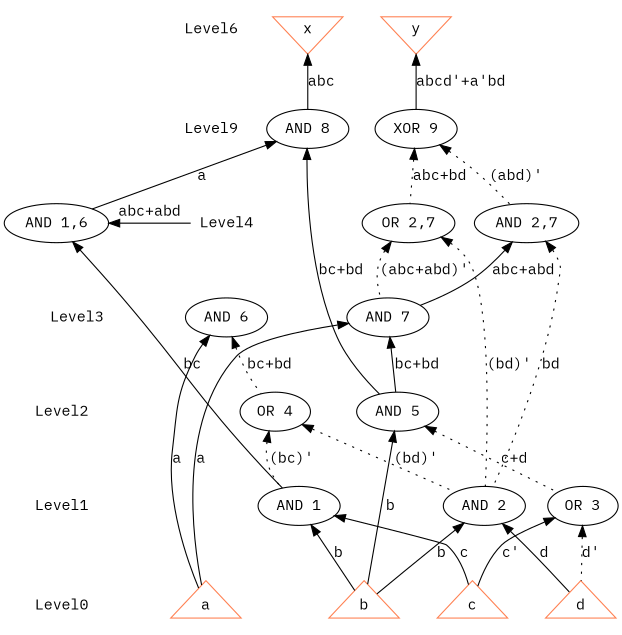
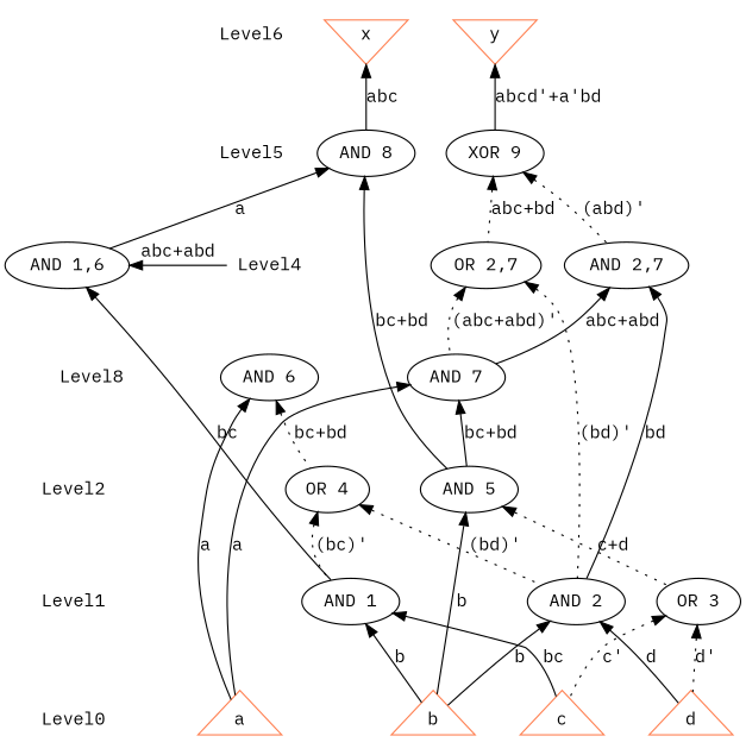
  digraph {
    fontname="IBM Plex Mono"
    node [fontname="IBM Plex Mono" shape=ellipse]
    edge [dir=back fontname="IBM Plex Mono" style=solid]
    Level6 [shape=plaintext]
-   Level5 [shape=plaintext label=Level9]
+   Level5 [shape=plaintext]
    Level4 [shape=plaintext]
-   Level3 [shape=plaintext]
+   Level3 [shape=plaintext label=Level8]
    Level2 [shape=plaintext]
    Level1 [shape=plaintext]
    Level0 [shape=plaintext]
    n8 [color=coral fillcolor=coral label=x shape=invtriangle]
    n9 [color=coral fillcolor=coral label=y shape=invtriangle]
    n10 [label="XOR 9\n"]
    n11 [label="AND 8\n"]
    n12 [label="AND 1,6\n"]
    n13 [label="AND 2,7\n"]
    n14 [label="OR 2,7\n"]
    n15 [label="AND 6\n"]
    n16 [label="AND 7\n"]
    n17 [label="OR 4\n"]
    n18 [label="AND 5\n"]
    n19 [label="AND 1\n"]
    n20 [label="AND 2\n"]
    n21 [label="OR 3\n"]
    n22 [color=coral fillcolor=coral label=a shape=triangle]
    n23 [color=coral fillcolor=coral label=b shape=triangle]
    n24 [color=coral fillcolor=coral label=c shape=triangle]
    n25 [color=coral fillcolor=coral label=d shape=triangle]
    subgraph sub_1 {
      Level6
      Level5
      Level4
      Level3
      Level2
      Level1
      Level0
    }
    subgraph sub_2 {
      rank=same
      Level6
      n8
      n9
    }
    subgraph sub_3 {
      rank=same
      Level5
      n10
      n11
    }
    subgraph sub_4 {
      rank=same
      Level4
      n12
      n13
      n14
    }
    subgraph sub_5 {
      rank=same
      Level3
      n15
      n16
    }
    subgraph sub_6 {
      rank=same
      Level2
      n17
      n18
    }
    subgraph sub_7 {
      rank=same
      Level1
      n19
      n20
      n21
    }
    subgraph sub_8 {
      rank=same
      Level0
      n22
      n23
      n24
      n25
    }
    Level6 -> Level5 [style=invis]
    Level5 -> Level4 [style=invis]
    Level4 -> Level3 [style=invis]
    Level3 -> Level2 [style=invis]
    Level2 -> Level1 [style=invis]
    Level1 -> Level0 [style=invis]
    n8 -> n9 [style=invis]
    n8 -> n11 [label=abc]
    n9 -> n10 [label="abcd'+a'bd"]
    n10 -> n13 [label="(abd)'" style=dotted]
    n10 -> n14 [label="abc+bd" style=dotted]
    n11 -> n12 [label=a]
    n11 -> n18 [label="bc+bd"]
    n12 -> Level4 [label="abc+abd"]
    n12 -> n19 [label=bc]
    n13 -> n16 [label="abc+abd"]
-   n13 -> n20 [label=bd style=dotted]
+   n13 -> n20 [label=bd]
    n14 -> n16 [label="(abc+abd)'" style=dotted]
    n14 -> n20 [label="(bd)'" style=dotted]
    n15 -> n17 [label="bc+bd" style=dotted]
    n15 -> n22 [label=a]
    n16 -> n18 [label="bc+bd"]
    n16 -> n22 [label=a]
    n17 -> n19 [label="(bc)'" style=dotted]
    n17 -> n20 [label="(bd)'" style=dotted]
    n18 -> n21 [label="c+d" style=dotted]
    n18 -> n23 [label=b]
    n19 -> n23 [label=b]
-   n19 -> n24 [label=c]
+   n19 -> n24 [label=bc]
    n20 -> n23 [label=b]
    n20 -> n25 [label=d]
-   n21 -> n24 [label="c'"]
+   n21 -> n24 [label="c'" style=dotted]
    n21 -> n25 [label="d'" style=dotted]
    n22 -> n23 [style=invis]
    n23 -> n24 [style=invis]
    n24 -> n25 [style=invis]
  }
